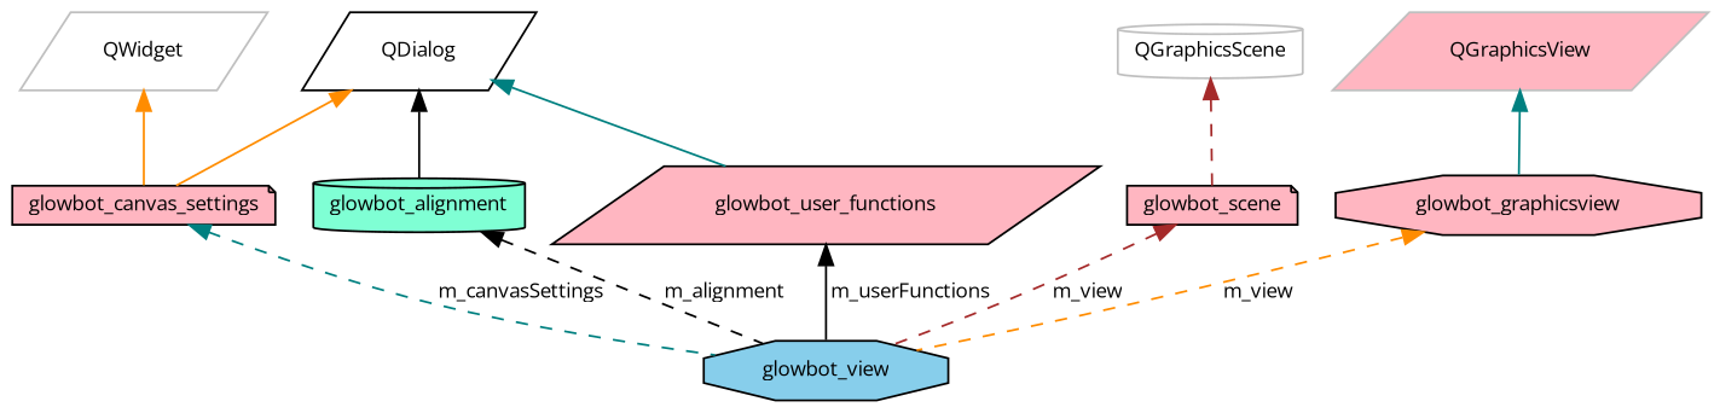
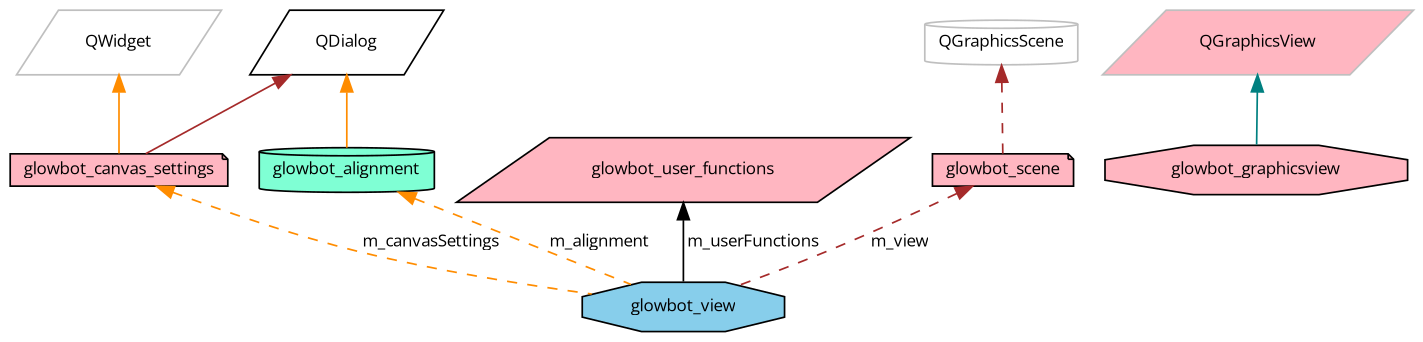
  digraph {
    fontname="Open Sans"
    rankdir=TB
    node [color=black fillcolor=lightpink fontname="Open Sans" fontsize=10 shape=parallelogram style=filled]
    edge [color=darkorange dir=back fontname="Open Sans" fontsize=10 labelfontname=Helvetica labelfontsize=10 style=solid]
    n1 [fillcolor=skyblue fontcolor=black height=0.2 label=glowbot_view shape=octagon width=0.4]
    n2 [color=grey75 fillcolor=white height=0.2 label=QWidget width=0.4]
    n3 [height=0.2 label=glowbot_canvas_settings shape=note width=0.4]
    n4 [height=0.2 label=glowbot_scene shape=note width=0.4]
    n5 [color=grey75 fillcolor=white height=0.2 label=QGraphicsScene shape=cylinder width=0.4]
    n6 [fillcolor=aquamarine height=0.2 label=glowbot_alignment shape=cylinder width=0.4]
    n7 [fillcolor=white height=0.2 label=QDialog width=0.4]
    n8 [height=0.2 label=glowbot_user_functions width=0.4]
    n9 [height=0.2 label=glowbot_graphicsview shape=octagon width=0.4]
    n10 [color=grey75 height=0.2 label=QGraphicsView width=0.4]
    n2 -> n3
-   n3 -> n1 [color=teal label=" m_canvasSettings" style=dashed]
+   n3 -> n1 [label=" m_canvasSettings" style=dashed]
    n4 -> n1 [color=brown label=" m_view" style=dashed]
    n5 -> n4 [color=brown style=dashed]
-   n6 -> n1 [color=black label=" m_alignment" style=dashed]
-   n7 -> n3
-   n7 -> n6 [color=black]
-   n7 -> n8 [color=teal]
+   n6 -> n1 [label=" m_alignment" style=dashed]
+   n7 -> n3 [color=brown]
+   n7 -> n6
    n8 -> n1 [color=black label=" m_userFunctions"]
-   n9 -> n1 [label=" m_view" style=dashed]
    n10 -> n9 [color=teal]
  }
